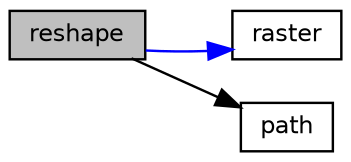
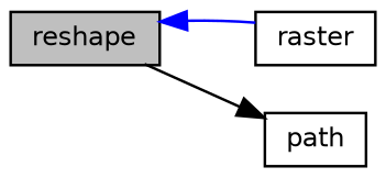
  digraph {
    rankdir=LR
    node [color=black fillcolor=white fontname=Helvetica fontsize=10 shape=record style=filled]
    edge [fontname=Helvetica fontsize=10 labelfontname=Helvetica labelfontsize=10 style=solid]
    n1 [fillcolor=grey75 fontcolor=black height=0.2 label=reshape width=0.4]
    n2 [height=0.2 label=raster width=0.4]
    n3 [height=0.2 label=path width=0.4]
-   n1 -> n2 [color=blue]
+   n2 -> n1 [color=blue]
    n1 -> n3 [color=black]
  }
